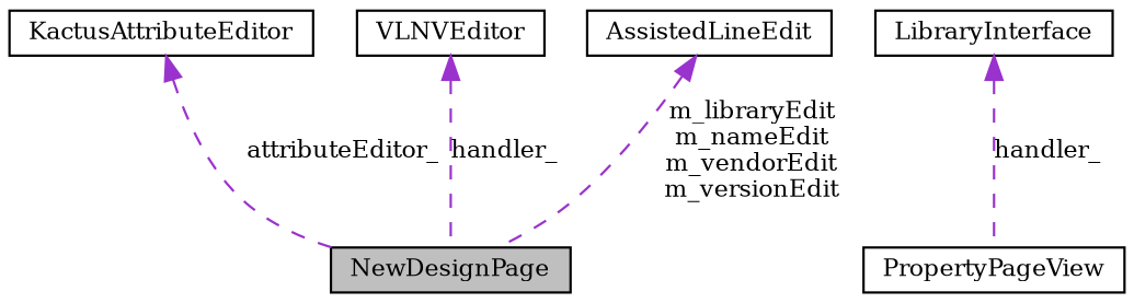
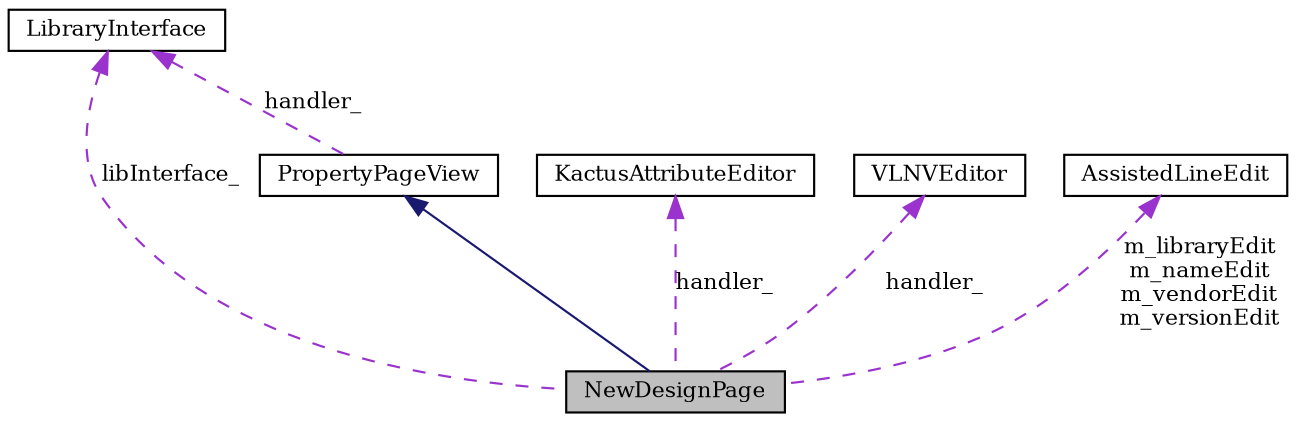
  digraph {
    fontname="DejaVu Serif"
    node [color=black fontname="DejaVu Serif" fontsize=10 shape=record]
    edge [color=darkorchid3 dir=back fontname="DejaVu Serif" fontsize=10 labelfontname=FreeSans labelfontsize=10 style=dashed]
    n1 [fillcolor=grey75 fontcolor=black height=0.2 label=NewDesignPage style=filled width=0.4]
    n2 [height=0.2 label=PropertyPageView width=0.4]
    n3 [height=0.2 label=KactusAttributeEditor width=0.4]
    n4 [height=0.2 label=LibraryInterface width=0.4]
    n5 [height=0.2 label=VLNVEditor width=0.4]
    n6 [height=0.2 label=AssistedLineEdit width=0.4]
-   n3 -> n1 [label=attributeEditor_]
+   n2 -> n1 [color=midnightblue style=solid]
+   n3 -> n1 [label=handler_]
+   n4 -> n1 [label=libInterface_]
    n4 -> n2 [label=handler_]
    n5 -> n1 [label=handler_]
    n6 -> n1 [label="m_libraryEdit\nm_nameEdit\nm_vendorEdit\nm_versionEdit"]
  }
